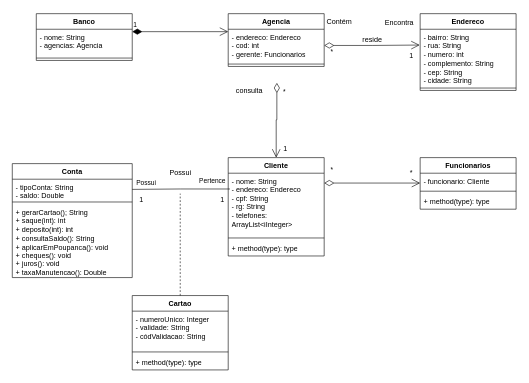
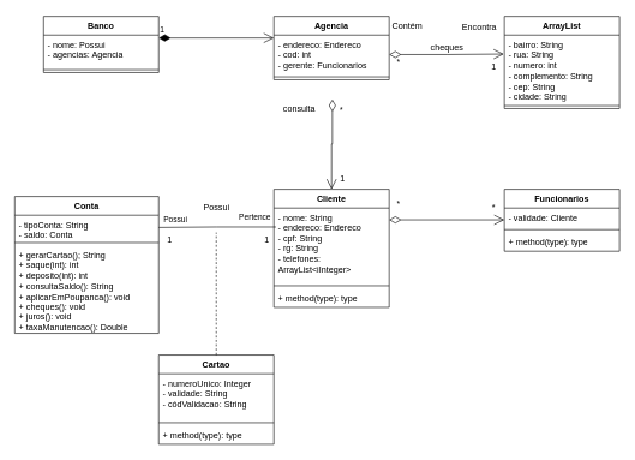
  <mxCell id="0" />
  <mxCell id="1" parent="0" />
  <mxCell id="2" value="Banco" style="swimlane;fontStyle=1;align=center;verticalAlign=top;childLayout=stackLayout;horizontal=1;startSize=26;horizontalStack=0;resizeParent=1;resizeParentMax=0;resizeLast=0;collapsible=1;marginBottom=0;whiteSpace=wrap;html=1;" parent="1" vertex="1"><mxGeometry x="60" y="22" width="160" height="78" as="geometry" /></mxCell>
- <mxCell id="3" value="- nome: String&lt;div&gt;- agencias: Agencia&lt;/div&gt;" style="text;strokeColor=none;fillColor=none;align=left;verticalAlign=top;spacingLeft=4;spacingRight=4;overflow=hidden;rotatable=0;points=[[0,0.5],[1,0.5]];portConstraint=eastwest;whiteSpace=wrap;html=1;" parent="2" vertex="1"><mxGeometry y="26" width="160" height="44" as="geometry" /></mxCell>
+ <mxCell id="3" value="- nome: Possui&lt;div&gt;- agencias: Agencia&lt;/div&gt;" style="text;strokeColor=none;fillColor=none;align=left;verticalAlign=top;spacingLeft=4;spacingRight=4;overflow=hidden;rotatable=0;points=[[0,0.5],[1,0.5]];portConstraint=eastwest;whiteSpace=wrap;html=1;" parent="2" vertex="1"><mxGeometry y="26" width="160" height="44" as="geometry" /></mxCell>
  <mxCell id="4" value="" style="line;strokeWidth=1;fillColor=none;align=left;verticalAlign=middle;spacingTop=-1;spacingLeft=3;spacingRight=3;rotatable=0;labelPosition=right;points=[];portConstraint=eastwest;strokeColor=inherit;" parent="2" vertex="1"><mxGeometry y="70" width="160" height="8" as="geometry" /></mxCell>
  <mxCell id="5" value="Agencia" style="swimlane;fontStyle=1;align=center;verticalAlign=top;childLayout=stackLayout;horizontal=1;startSize=26;horizontalStack=0;resizeParent=1;resizeParentMax=0;resizeLast=0;collapsible=1;marginBottom=0;whiteSpace=wrap;html=1;" vertex="1" parent="1"><mxGeometry x="380" y="22" width="160" height="88" as="geometry" /></mxCell>
  <mxCell id="6" value="- endereco: Endereco&lt;div&gt;- cod: int&lt;/div&gt;&lt;div&gt;- gerente: Funcionarios&lt;/div&gt;" style="text;strokeColor=none;fillColor=none;align=left;verticalAlign=top;spacingLeft=4;spacingRight=4;overflow=hidden;rotatable=0;points=[[0,0.5],[1,0.5]];portConstraint=eastwest;whiteSpace=wrap;html=1;" vertex="1" parent="5"><mxGeometry y="26" width="160" height="54" as="geometry" /></mxCell>
  <mxCell id="7" value="" style="line;strokeWidth=1;fillColor=none;align=left;verticalAlign=middle;spacingTop=-1;spacingLeft=3;spacingRight=3;rotatable=0;labelPosition=right;points=[];portConstraint=eastwest;strokeColor=inherit;" vertex="1" parent="5"><mxGeometry y="80" width="160" height="8" as="geometry" /></mxCell>
- <mxCell id="8" value="Endereco" style="swimlane;fontStyle=1;align=center;verticalAlign=top;childLayout=stackLayout;horizontal=1;startSize=26;horizontalStack=0;resizeParent=1;resizeParentMax=0;resizeLast=0;collapsible=1;marginBottom=0;whiteSpace=wrap;html=1;" vertex="1" parent="1"><mxGeometry x="700" y="22" width="160" height="128" as="geometry" /></mxCell>
+ <mxCell id="8" value="ArrayList" style="swimlane;fontStyle=1;align=center;verticalAlign=top;childLayout=stackLayout;horizontal=1;startSize=26;horizontalStack=0;resizeParent=1;resizeParentMax=0;resizeLast=0;collapsible=1;marginBottom=0;whiteSpace=wrap;html=1;" vertex="1" parent="1"><mxGeometry x="700" y="22" width="160" height="128" as="geometry" /></mxCell>
  <mxCell id="9" value="- bairro: String&lt;div&gt;- rua: String&lt;/div&gt;&lt;div&gt;- numero: int&lt;/div&gt;&lt;div&gt;- complemento: String&lt;/div&gt;&lt;div&gt;- cep: String&lt;/div&gt;&lt;div&gt;- cidade: String&lt;/div&gt;" style="text;strokeColor=none;fillColor=none;align=left;verticalAlign=top;spacingLeft=4;spacingRight=4;overflow=hidden;rotatable=0;points=[[0,0.5],[1,0.5]];portConstraint=eastwest;whiteSpace=wrap;html=1;" vertex="1" parent="8"><mxGeometry y="26" width="160" height="94" as="geometry" /></mxCell>
  <mxCell id="10" value="" style="line;strokeWidth=1;fillColor=none;align=left;verticalAlign=middle;spacingTop=-1;spacingLeft=3;spacingRight=3;rotatable=0;labelPosition=right;points=[];portConstraint=eastwest;strokeColor=inherit;" vertex="1" parent="8"><mxGeometry y="120" width="160" height="8" as="geometry" /></mxCell>
  <mxCell id="11" value="*" style="endArrow=open;html=1;endSize=12;startArrow=diamondThin;startSize=14;startFill=0;edgeStyle=orthogonalEdgeStyle;align=left;verticalAlign=bottom;rounded=0;exitX=1;exitY=0.5;exitDx=0;exitDy=0;entryX=-0.005;entryY=0.28;entryDx=0;entryDy=0;entryPerimeter=0;" edge="1" parent="1" source="6" target="9"><mxGeometry x="-0.875" y="-20" relative="1" as="geometry"><mxPoint x="700" y="75" as="sourcePoint" /><mxPoint x="630" y="192" as="targetPoint" /><mxPoint x="-1" as="offset" /></mxGeometry></mxCell>
- <mxCell id="12" value="reside" style="text;html=1;align=center;verticalAlign=middle;resizable=0;points=[];autosize=1;strokeColor=none;fillColor=none;" vertex="1" parent="1"><mxGeometry x="590" y="50" width="60" height="30" as="geometry" /></mxCell>
+ <mxCell id="12" value="cheques" style="text;html=1;align=center;verticalAlign=middle;resizable=0;points=[];autosize=1;strokeColor=none;fillColor=none;" vertex="1" parent="1"><mxGeometry x="590" y="50" width="60" height="30" as="geometry" /></mxCell>
  <mxCell id="13" value="1" style="text;html=1;align=center;verticalAlign=middle;resizable=0;points=[];autosize=1;strokeColor=none;fillColor=none;" vertex="1" parent="1"><mxGeometry x="670" y="78" width="30" height="30" as="geometry" /></mxCell>
  <mxCell id="14" value="Encontra" style="text;html=1;align=center;verticalAlign=middle;resizable=0;points=[];autosize=1;strokeColor=none;fillColor=none;" vertex="1" parent="1"><mxGeometry x="630" y="22" width="70" height="30" as="geometry" /></mxCell>
  <mxCell id="15" value="Contém" style="text;html=1;align=center;verticalAlign=middle;resizable=0;points=[];autosize=1;strokeColor=none;fillColor=none;" vertex="1" parent="1"><mxGeometry x="530" y="20" width="70" height="30" as="geometry" /></mxCell>
  <mxCell id="16" value="Conta" style="swimlane;fontStyle=1;align=center;verticalAlign=top;childLayout=stackLayout;horizontal=1;startSize=26;horizontalStack=0;resizeParent=1;resizeParentMax=0;resizeLast=0;collapsible=1;marginBottom=0;whiteSpace=wrap;html=1;" vertex="1" parent="1"><mxGeometry x="20" y="272" width="200" height="190" as="geometry" /></mxCell>
- <mxCell id="17" value="&lt;div&gt;- tipoConta: String&lt;/div&gt;&lt;div&gt;- saldo: Double&lt;/div&gt;" style="text;strokeColor=none;fillColor=none;align=left;verticalAlign=top;spacingLeft=4;spacingRight=4;overflow=hidden;rotatable=0;points=[[0,0.5],[1,0.5]];portConstraint=eastwest;whiteSpace=wrap;html=1;" vertex="1" parent="16"><mxGeometry y="26" width="200" height="34" as="geometry" /></mxCell>
+ <mxCell id="17" value="&lt;div&gt;- tipoConta: String&lt;/div&gt;&lt;div&gt;- saldo: Conta&lt;/div&gt;" style="text;strokeColor=none;fillColor=none;align=left;verticalAlign=top;spacingLeft=4;spacingRight=4;overflow=hidden;rotatable=0;points=[[0,0.5],[1,0.5]];portConstraint=eastwest;whiteSpace=wrap;html=1;" vertex="1" parent="16"><mxGeometry y="26" width="200" height="34" as="geometry" /></mxCell>
  <mxCell id="18" value="" style="line;strokeWidth=1;fillColor=none;align=left;verticalAlign=middle;spacingTop=-1;spacingLeft=3;spacingRight=3;rotatable=0;labelPosition=right;points=[];portConstraint=eastwest;strokeColor=inherit;" vertex="1" parent="16"><mxGeometry y="60" width="200" height="8" as="geometry" /></mxCell>
  <mxCell id="19" value="&lt;div&gt;+ gerarCartao(); String&lt;/div&gt;+ saque(int): int&lt;div&gt;+ deposito(int): int&lt;/div&gt;&lt;div&gt;+ consultaSaldo(): String&lt;/div&gt;&lt;div&gt;+ aplicarEmPoupanca(): void&lt;/div&gt;&lt;div&gt;+ cheques(): void&lt;/div&gt;&lt;div&gt;+ juros(): void&lt;/div&gt;&lt;div&gt;+ taxaManutencao(): Double&lt;/div&gt;" style="text;strokeColor=none;fillColor=none;align=left;verticalAlign=top;spacingLeft=4;spacingRight=4;overflow=hidden;rotatable=0;points=[[0,0.5],[1,0.5]];portConstraint=eastwest;whiteSpace=wrap;html=1;" vertex="1" parent="16"><mxGeometry y="68" width="200" height="122" as="geometry" /></mxCell>
  <mxCell id="20" value="1" style="endArrow=open;html=1;endSize=12;startArrow=diamondThin;startSize=14;startFill=1;edgeStyle=orthogonalEdgeStyle;align=left;verticalAlign=bottom;rounded=0;" edge="1" parent="1"><mxGeometry x="-1" y="3" relative="1" as="geometry"><mxPoint x="220" y="52" as="sourcePoint" /><mxPoint x="380" y="52" as="targetPoint" /></mxGeometry></mxCell>
  <mxCell id="21" value="Cliente" style="swimlane;fontStyle=1;align=center;verticalAlign=top;childLayout=stackLayout;horizontal=1;startSize=26;horizontalStack=0;resizeParent=1;resizeParentMax=0;resizeLast=0;collapsible=1;marginBottom=0;whiteSpace=wrap;html=1;" vertex="1" parent="1"><mxGeometry x="380" y="262" width="160" height="164" as="geometry" /></mxCell>
  <mxCell id="22" value="- nome: String&lt;div&gt;- endereco: Endereco&lt;/div&gt;&lt;div&gt;- cpf: String&lt;/div&gt;&lt;div&gt;- rg: String&lt;/div&gt;&lt;div&gt;- telefones: ArrayList&amp;lt;iInteger&amp;gt;&lt;/div&gt;" style="text;strokeColor=none;fillColor=none;align=left;verticalAlign=top;spacingLeft=4;spacingRight=4;overflow=hidden;rotatable=0;points=[[0,0.5],[1,0.5]];portConstraint=eastwest;whiteSpace=wrap;html=1;" vertex="1" parent="21"><mxGeometry y="26" width="160" height="104" as="geometry" /></mxCell>
  <mxCell id="23" value="" style="line;strokeWidth=1;fillColor=none;align=left;verticalAlign=middle;spacingTop=-1;spacingLeft=3;spacingRight=3;rotatable=0;labelPosition=right;points=[];portConstraint=eastwest;strokeColor=inherit;" vertex="1" parent="21"><mxGeometry y="130" width="160" height="8" as="geometry" /></mxCell>
  <mxCell id="24" value="+ method(type): type" style="text;strokeColor=none;fillColor=none;align=left;verticalAlign=top;spacingLeft=4;spacingRight=4;overflow=hidden;rotatable=0;points=[[0,0.5],[1,0.5]];portConstraint=eastwest;whiteSpace=wrap;html=1;" vertex="1" parent="21"><mxGeometry y="138" width="160" height="26" as="geometry" /></mxCell>
  <mxCell id="25" value="*" style="endArrow=open;html=1;endSize=12;startArrow=diamondThin;startSize=14;startFill=0;edgeStyle=orthogonalEdgeStyle;align=left;verticalAlign=bottom;rounded=0;entryX=0.5;entryY=0;entryDx=0;entryDy=0;exitX=0.507;exitY=1.054;exitDx=0;exitDy=0;exitPerimeter=0;" edge="1" parent="1" target="21"><mxGeometry x="-0.605" y="9" relative="1" as="geometry"><mxPoint x="461.12" y="137.404" as="sourcePoint" /><mxPoint x="530" y="212" as="targetPoint" /><Array as="points"><mxPoint x="460" y="199" /></Array><mxPoint as="offset" /></mxGeometry></mxCell>
  <mxCell id="26" value="consulta" style="text;html=1;align=center;verticalAlign=middle;resizable=0;points=[];autosize=1;strokeColor=none;fillColor=none;" vertex="1" parent="1"><mxGeometry x="380" y="136" width="70" height="30" as="geometry" /></mxCell>
  <mxCell id="27" value="Funcionarios" style="swimlane;fontStyle=1;align=center;verticalAlign=top;childLayout=stackLayout;horizontal=1;startSize=26;horizontalStack=0;resizeParent=1;resizeParentMax=0;resizeLast=0;collapsible=1;marginBottom=0;whiteSpace=wrap;html=1;" vertex="1" parent="1"><mxGeometry x="700" y="262" width="160" height="86" as="geometry" /></mxCell>
- <mxCell id="28" value="- funcionario: Cliente" style="text;strokeColor=none;fillColor=none;align=left;verticalAlign=top;spacingLeft=4;spacingRight=4;overflow=hidden;rotatable=0;points=[[0,0.5],[1,0.5]];portConstraint=eastwest;whiteSpace=wrap;html=1;" vertex="1" parent="27"><mxGeometry y="26" width="160" height="26" as="geometry" /></mxCell>
+ <mxCell id="28" value="- validade: Cliente" style="text;strokeColor=none;fillColor=none;align=left;verticalAlign=top;spacingLeft=4;spacingRight=4;overflow=hidden;rotatable=0;points=[[0,0.5],[1,0.5]];portConstraint=eastwest;whiteSpace=wrap;html=1;" vertex="1" parent="27"><mxGeometry y="26" width="160" height="26" as="geometry" /></mxCell>
  <mxCell id="29" value="" style="line;strokeWidth=1;fillColor=none;align=left;verticalAlign=middle;spacingTop=-1;spacingLeft=3;spacingRight=3;rotatable=0;labelPosition=right;points=[];portConstraint=eastwest;strokeColor=inherit;" vertex="1" parent="27"><mxGeometry y="52" width="160" height="8" as="geometry" /></mxCell>
  <mxCell id="30" value="+ method(type): type" style="text;strokeColor=none;fillColor=none;align=left;verticalAlign=top;spacingLeft=4;spacingRight=4;overflow=hidden;rotatable=0;points=[[0,0.5],[1,0.5]];portConstraint=eastwest;whiteSpace=wrap;html=1;" vertex="1" parent="27"><mxGeometry y="60" width="160" height="26" as="geometry" /></mxCell>
  <mxCell id="31" value="*" style="endArrow=open;html=1;endSize=12;startArrow=diamondThin;startSize=14;startFill=0;edgeStyle=orthogonalEdgeStyle;align=left;verticalAlign=bottom;rounded=0;" edge="1" parent="1"><mxGeometry x="-0.875" y="12" relative="1" as="geometry"><mxPoint x="540" y="304.41" as="sourcePoint" /><mxPoint x="700" y="304.41" as="targetPoint" /><mxPoint x="-1" as="offset" /></mxGeometry></mxCell>
  <mxCell id="32" value="1" style="text;html=1;align=center;verticalAlign=middle;resizable=0;points=[];autosize=1;strokeColor=none;fillColor=none;" vertex="1" parent="1"><mxGeometry x="460" y="232" width="30" height="30" as="geometry" /></mxCell>
  <mxCell id="33" value="" style="endArrow=none;html=1;edgeStyle=orthogonalEdgeStyle;rounded=0;entryX=1;entryY=0.5;entryDx=0;entryDy=0;exitX=0.018;exitY=0.253;exitDx=0;exitDy=0;exitPerimeter=0;" edge="1" parent="1" source="22" target="17"><mxGeometry relative="1" as="geometry"><mxPoint x="340" y="332" as="sourcePoint" /><mxPoint x="420" y="562" as="targetPoint" /></mxGeometry></mxCell>
  <mxCell id="34" value="Pertence" style="edgeLabel;resizable=0;html=1;align=left;verticalAlign=bottom;" connectable="0" vertex="1" parent="33"><mxGeometry x="-1" relative="1" as="geometry"><mxPoint x="-53" y="-5" as="offset" /></mxGeometry></mxCell>
  <mxCell id="35" value="Possui" style="edgeLabel;resizable=0;html=1;align=right;verticalAlign=bottom;" connectable="0" vertex="1" parent="33"><mxGeometry x="1" relative="1" as="geometry"><mxPoint x="40" y="-3" as="offset" /></mxGeometry></mxCell>
  <mxCell id="36" value="Possui" style="text;html=1;align=center;verticalAlign=middle;resizable=0;points=[];autosize=1;strokeColor=none;fillColor=none;" vertex="1" parent="1"><mxGeometry x="270" y="272" width="60" height="30" as="geometry" /></mxCell>
  <mxCell id="37" value="1" style="text;html=1;align=center;verticalAlign=middle;resizable=0;points=[];autosize=1;strokeColor=none;fillColor=none;" vertex="1" parent="1"><mxGeometry x="355" y="318" width="30" height="30" as="geometry" /></mxCell>
  <mxCell id="38" value="1" style="text;html=1;align=center;verticalAlign=middle;resizable=0;points=[];autosize=1;strokeColor=none;fillColor=none;" vertex="1" parent="1"><mxGeometry x="220" y="318" width="30" height="30" as="geometry" /></mxCell>
  <mxCell id="39" value="*" style="text;html=1;align=center;verticalAlign=middle;resizable=0;points=[];autosize=1;strokeColor=none;fillColor=none;" vertex="1" parent="1"><mxGeometry x="670" y="272" width="30" height="30" as="geometry" /></mxCell>
  <mxCell id="40" value="Cartao" style="swimlane;fontStyle=1;align=center;verticalAlign=top;childLayout=stackLayout;horizontal=1;startSize=26;horizontalStack=0;resizeParent=1;resizeParentMax=0;resizeLast=0;collapsible=1;marginBottom=0;whiteSpace=wrap;html=1;" vertex="1" parent="1"><mxGeometry x="220" y="492" width="160" height="124" as="geometry" /></mxCell>
  <mxCell id="41" value="- numeroUnico: Integer&lt;div&gt;- validade: String&lt;/div&gt;&lt;div&gt;- códValidacao: String&lt;/div&gt;" style="text;strokeColor=none;fillColor=none;align=left;verticalAlign=top;spacingLeft=4;spacingRight=4;overflow=hidden;rotatable=0;points=[[0,0.5],[1,0.5]];portConstraint=eastwest;whiteSpace=wrap;html=1;" vertex="1" parent="40"><mxGeometry y="26" width="160" height="64" as="geometry" /></mxCell>
  <mxCell id="42" value="" style="line;strokeWidth=1;fillColor=none;align=left;verticalAlign=middle;spacingTop=-1;spacingLeft=3;spacingRight=3;rotatable=0;labelPosition=right;points=[];portConstraint=eastwest;strokeColor=inherit;" vertex="1" parent="40"><mxGeometry y="90" width="160" height="8" as="geometry" /></mxCell>
  <mxCell id="43" value="+ method(type): type" style="text;strokeColor=none;fillColor=none;align=left;verticalAlign=top;spacingLeft=4;spacingRight=4;overflow=hidden;rotatable=0;points=[[0,0.5],[1,0.5]];portConstraint=eastwest;whiteSpace=wrap;html=1;" vertex="1" parent="40"><mxGeometry y="98" width="160" height="26" as="geometry" /></mxCell>
  <mxCell id="44" value="" style="endArrow=none;dashed=1;html=1;rounded=0;exitX=0.5;exitY=0;exitDx=0;exitDy=0;" edge="1" parent="1" source="40"><mxGeometry width="50" height="50" relative="1" as="geometry"><mxPoint x="300" y="482" as="sourcePoint" /><mxPoint x="300" y="322" as="targetPoint" /></mxGeometry></mxCell>
